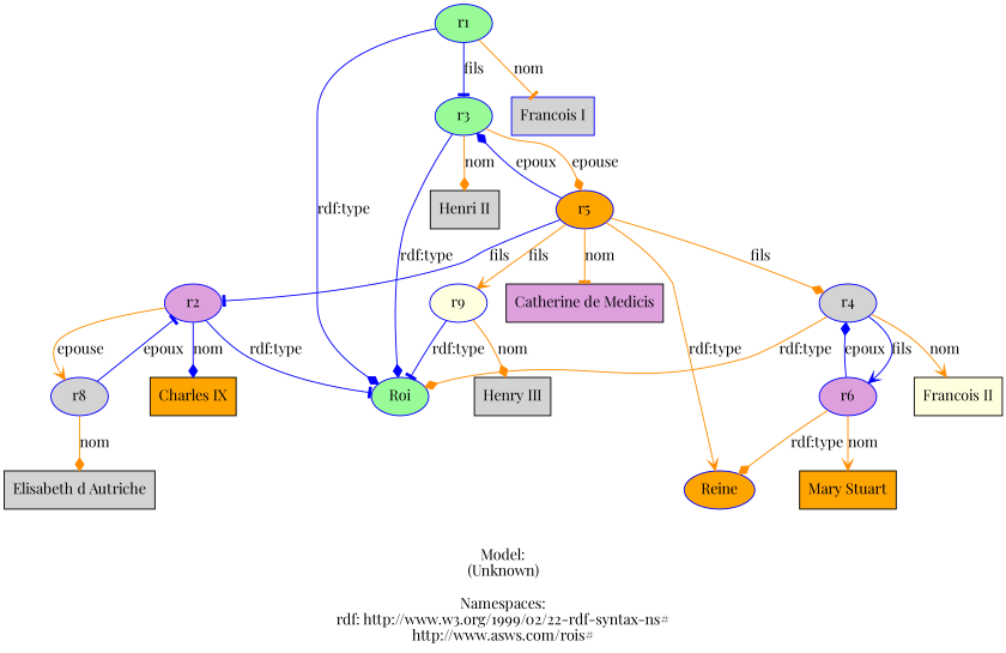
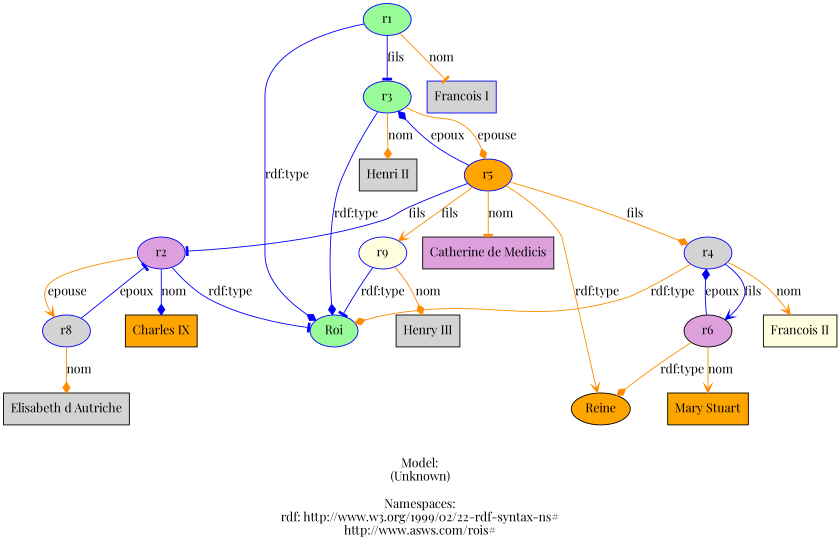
  digraph {
    fontname="Playfair Display"
    label="\n\nModel:\n(Unknown)\n\nNamespaces:\nrdf: http://www.w3.org/1999/02/22-rdf-syntax-ns#\nhttp://www.asws.com/rois#\n"
    rankdir=TB
    node [color=blue fillcolor=lightgrey fontname="Playfair Display" shape=ellipse style=filled]
    edge [arrowhead=diamond color=darkorange fontname="Playfair Display"]
    n1 [fillcolor=palegreen label=r1]
    n2 [fillcolor=palegreen label=Roi]
    n3 [label="Francois I" shape=record]
    n4 [fillcolor=palegreen label=r3]
    n5 [label="Henri II" shape=record color=""]
    n6 [fillcolor=orange label=r5]
-   n7 [fillcolor=orange label=Reine]
+   n7 [color=black fillcolor=orange label=Reine]
    n8 [fillcolor=plum label="Catherine de Medicis" shape=record color=""]
    n9 [label=r4]
    n10 [fillcolor=plum label=r2]
    n11 [fillcolor=lightyellow label=r9]
    n12 [fillcolor=lightyellow label="Francois II" shape=record color=""]
-   n13 [fillcolor=plum label=r6]
+   n13 [color=black fillcolor=plum label=r6]
    n14 [fillcolor=orange label="Charles IX" shape=record color=""]
    n15 [label=r8]
    n16 [label="Henry III" shape=record color=""]
    n17 [fillcolor=orange label="Mary Stuart" shape=record color=""]
    n18 [label="Elisabeth d Autriche" shape=record color=""]
    n1 -> n2 [color=blue label="rdf:type"]
    n1 -> n3 [arrowhead=tee label=nom]
    n1 -> n4 [arrowhead=tee color=blue label=fils]
    n4 -> n2 [color=blue label="rdf:type"]
    n4 -> n5 [label=nom]
    n4 -> n6 [label=epouse]
    n6 -> n4 [color=blue label=epoux]
    n6 -> n7 [arrowhead=vee label="rdf:type"]
    n6 -> n8 [arrowhead=tee label=nom]
    n6 -> n9 [label=fils]
    n6 -> n10 [arrowhead=tee color=blue label=fils]
    n6 -> n11 [arrowhead=vee label=fils]
    n9 -> n2 [label="rdf:type"]
    n9 -> n12 [arrowhead=vee label=nom]
    n9 -> n13 [arrowhead=vee color=blue label=fils]
    n10 -> n2 [arrowhead=tee color=blue label="rdf:type"]
    n10 -> n14 [color=blue label=nom]
    n10 -> n15 [arrowhead=vee label=epouse]
    n11 -> n2 [arrowhead=tee color=blue label="rdf:type"]
    n11 -> n16 [label=nom]
    n13 -> n7 [label="rdf:type"]
    n13 -> n9 [color=blue label=epoux]
    n13 -> n17 [arrowhead=vee label=nom]
    n15 -> n10 [arrowhead=tee color=blue label=epoux]
    n15 -> n18 [label=nom]
  }
